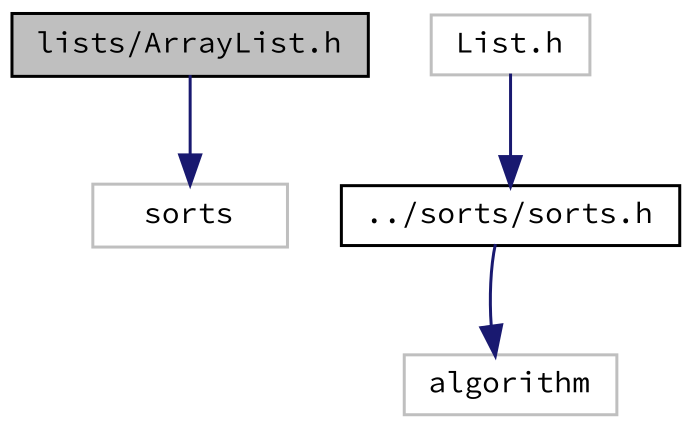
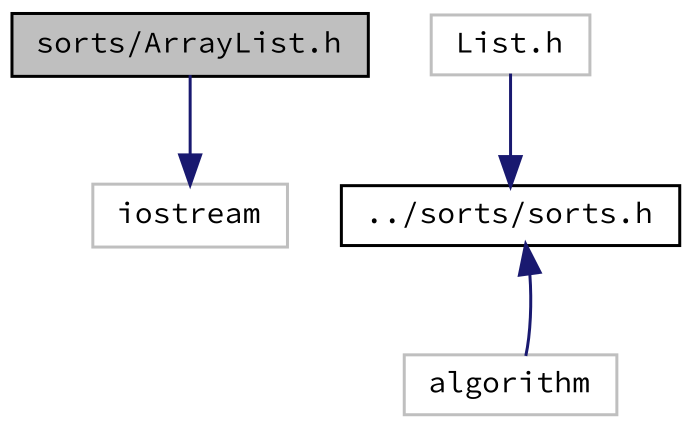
  digraph {
    fontname="Source Code Pro"
    node [color=grey75 fillcolor=white fontname="Source Code Pro" fontsize=10 shape=record style=filled]
    edge [color=midnightblue fontname="Source Code Pro" fontsize=10 labelfontname=Helvetica labelfontsize=10 style=solid]
-   n1 [color=black fillcolor=grey75 fontcolor=black height=0.2 label="lists/ArrayList.h" width=0.4]
-   n2 [height=0.2 label=sorts width=0.4]
+   n1 [color=black fillcolor=grey75 fontcolor=black height=0.2 label="sorts/ArrayList.h" width=0.4]
+   n2 [height=0.2 label=iostream width=0.4]
    n3 [height=0.2 label="List.h" width=0.4]
    n4 [color=black height=0.2 label="../sorts/sorts.h" width=0.4]
    n5 [height=0.2 label=algorithm width=0.4]
    n1 -> n2
    n3 -> n4
-   n4 -> n5
+   n5 -> n4
  }
